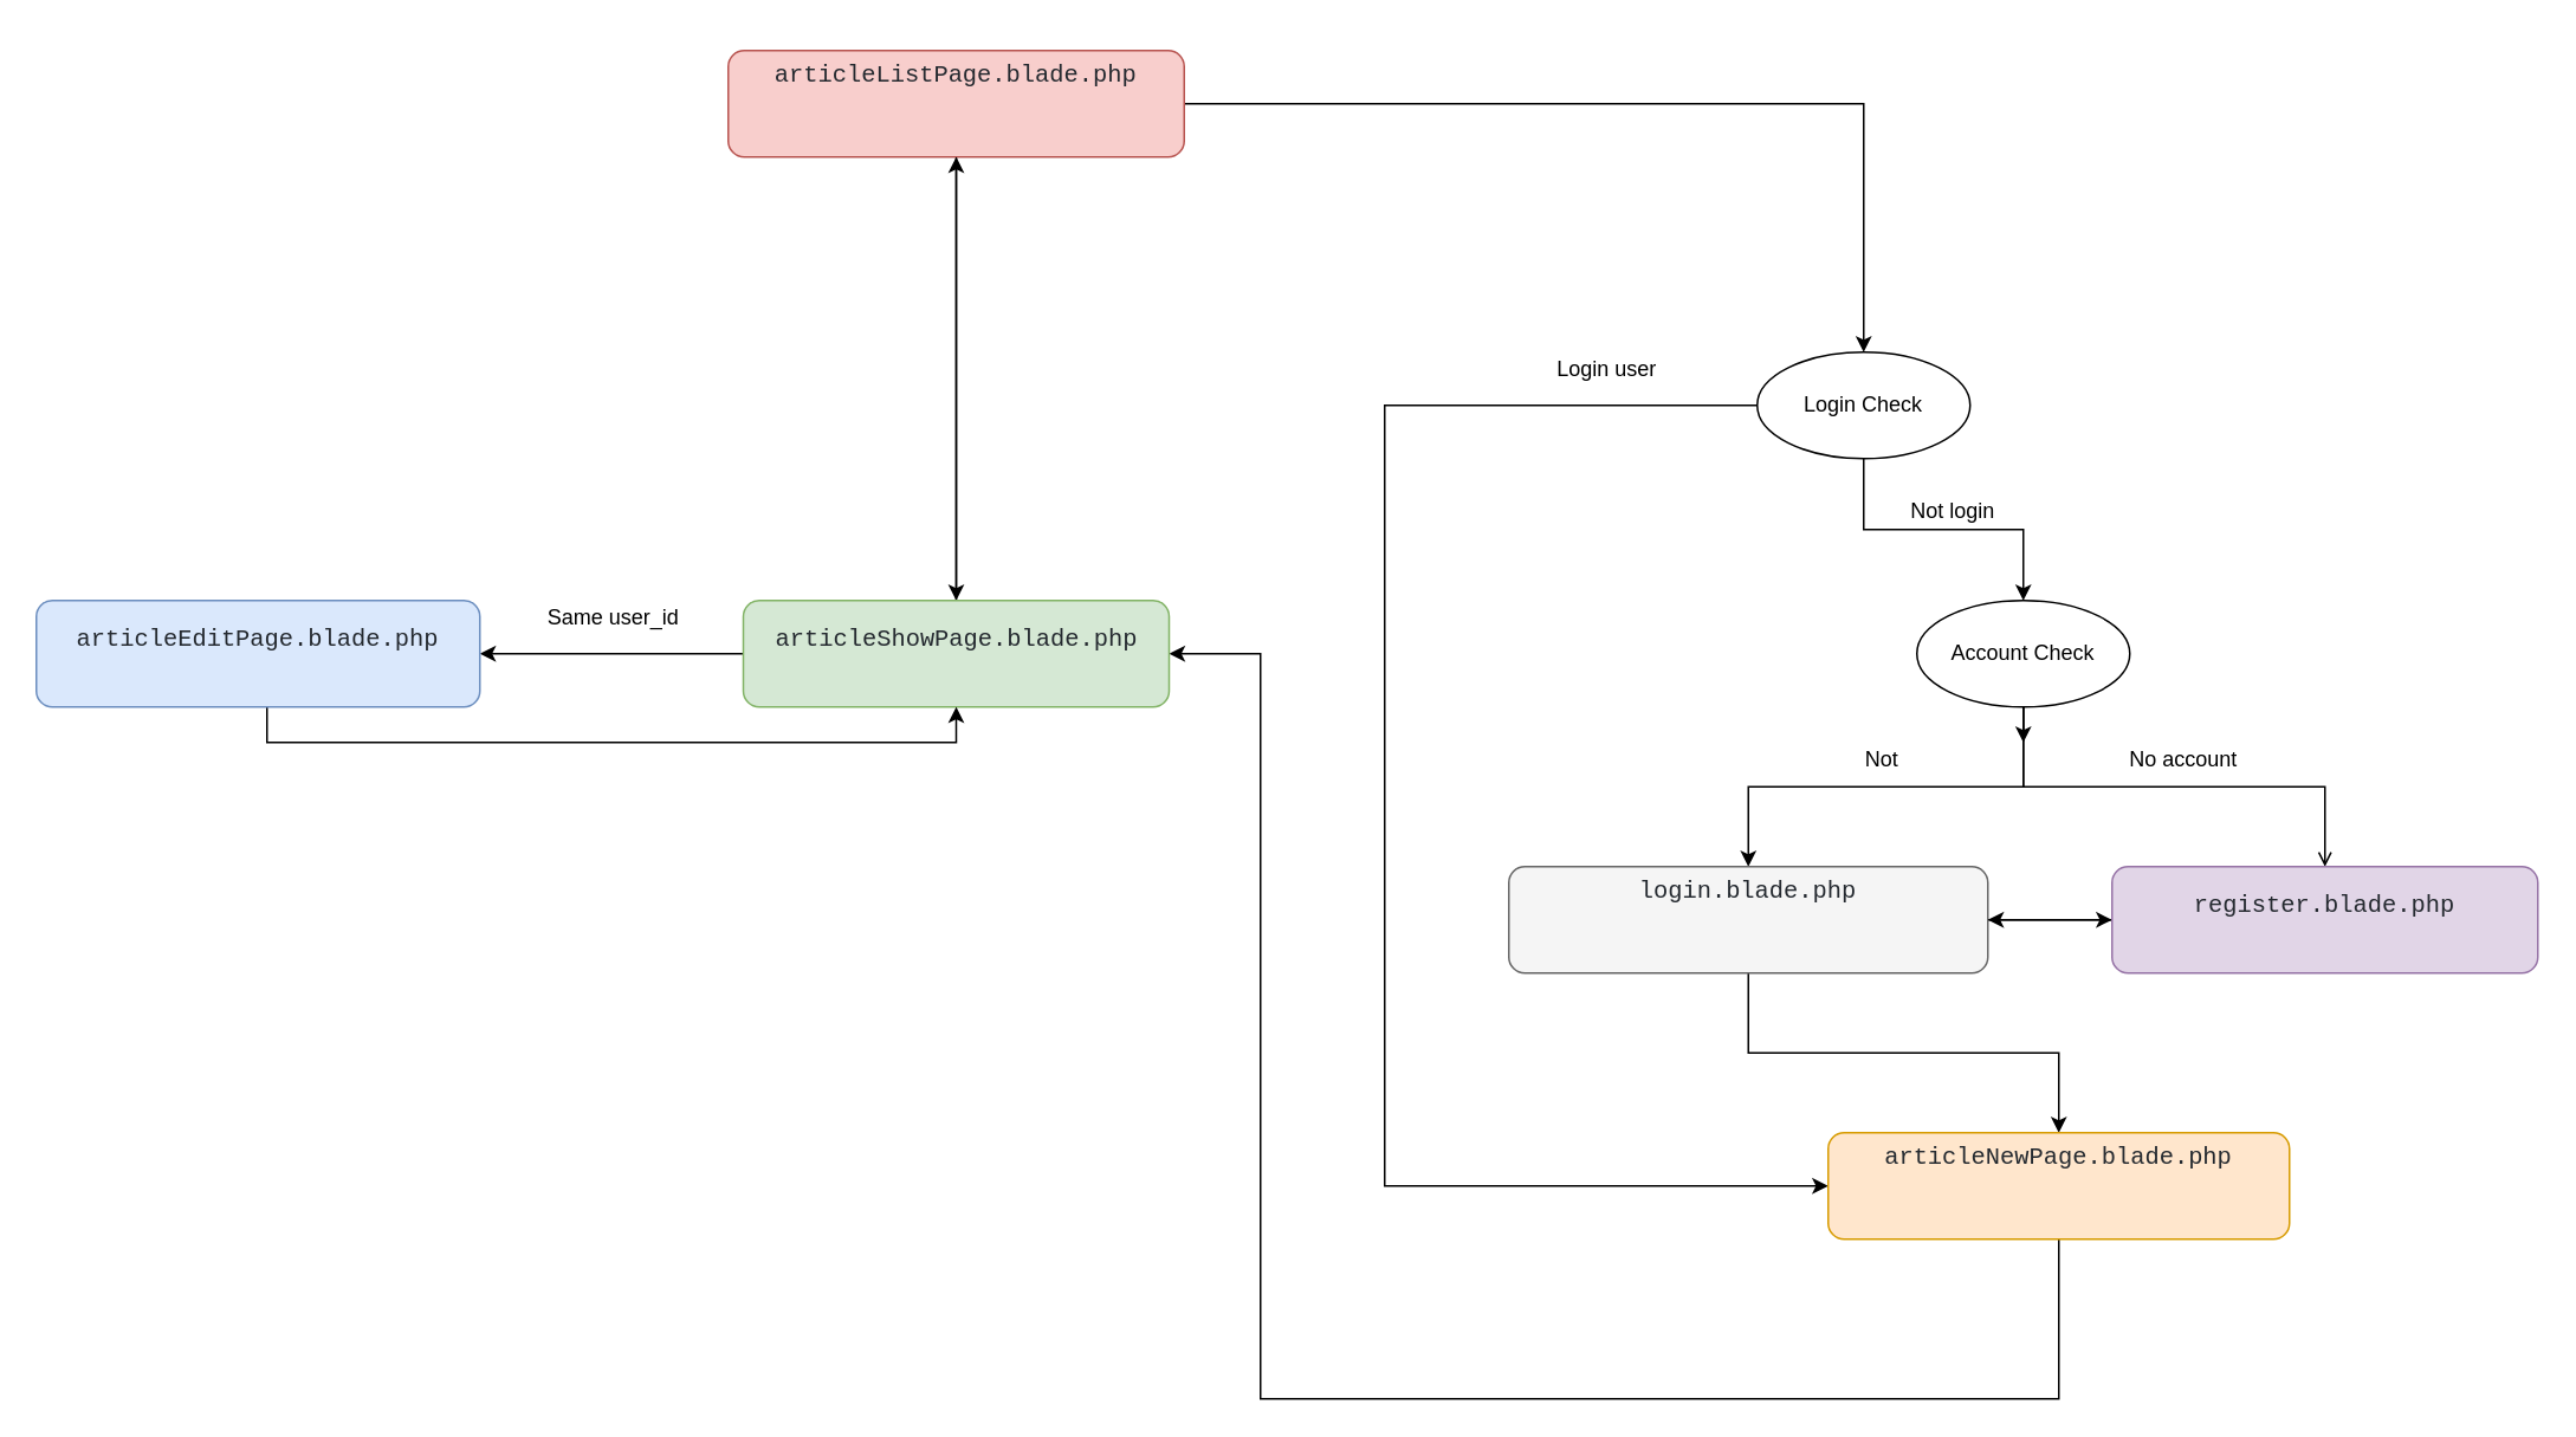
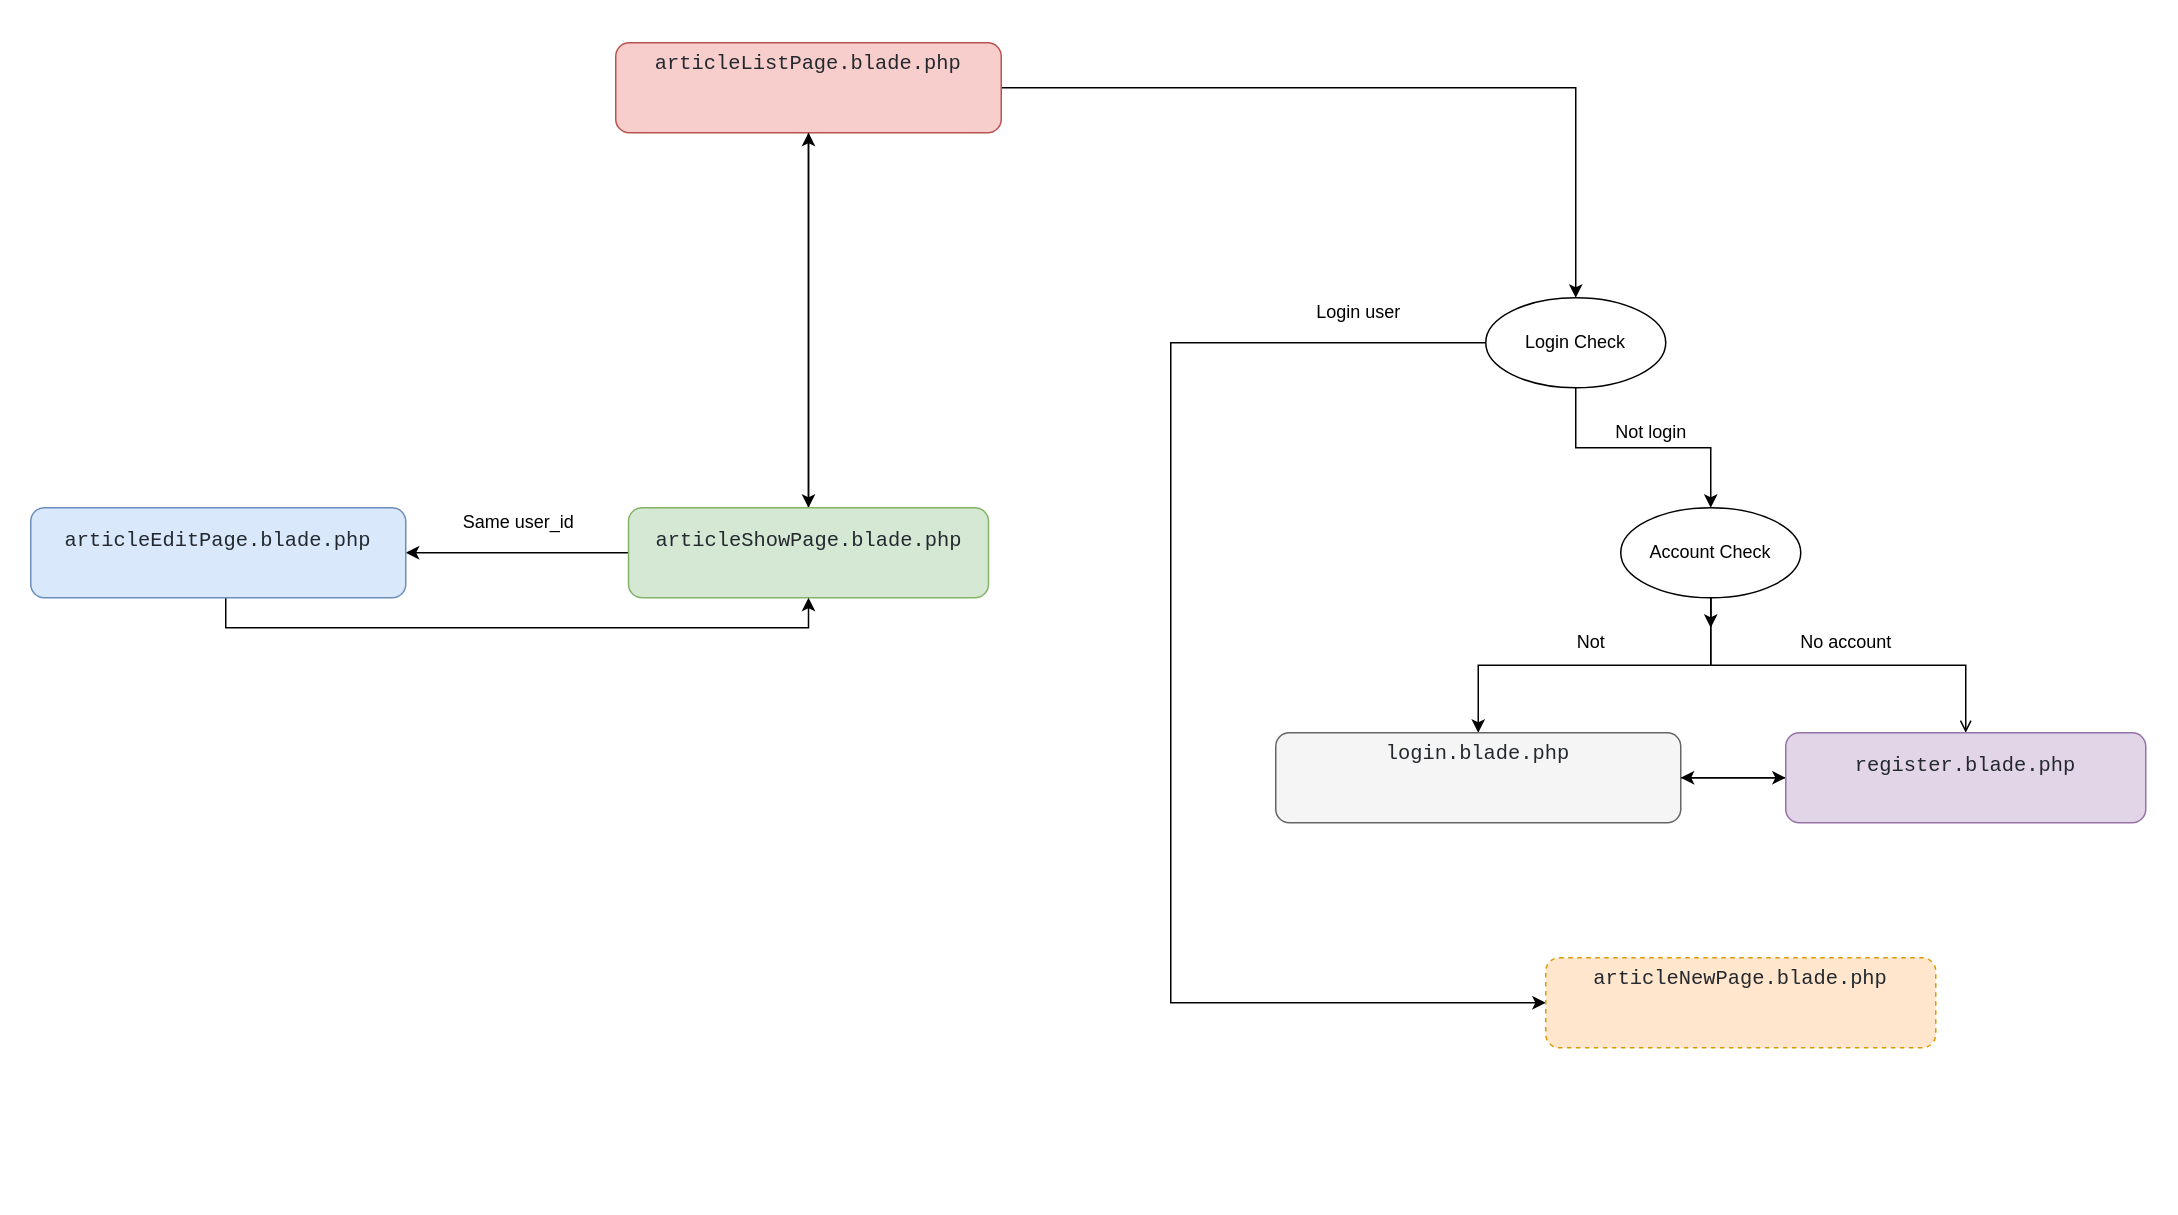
  <mxCell id="0" />
  <mxCell id="1" parent="0" />
  <mxCell id="2" value="" style="edgeStyle=orthogonalEdgeStyle;rounded=0;orthogonalLoop=1;jettySize=auto;html=1;" edge="1" parent="1" source="4" target="7"><mxGeometry relative="1" as="geometry" /></mxCell>
  <mxCell id="3" value="" style="edgeStyle=orthogonalEdgeStyle;rounded=0;orthogonalLoop=1;jettySize=auto;html=1;" edge="1" parent="1" source="4" target="21"><mxGeometry relative="1" as="geometry" /></mxCell>
  <mxCell id="4" value="&lt;pre style=&quot;box-sizing: border-box; font-family: ui-monospace, SFMono-Regular, &amp;quot;SF Mono&amp;quot;, Menlo, Consolas, &amp;quot;Liberation Mono&amp;quot;, monospace; font-size: 13.6px; margin-top: 0px; margin-bottom: 16px; overflow-wrap: normal; padding: 16px; overflow: auto; line-height: 1.45; background-color: var(--color-canvas-subtle); border-radius: 6px; color: rgb(36, 41, 47); text-align: start;&quot; class=&quot;notranslate&quot;&gt;&lt;pre style=&quot;box-sizing: border-box; font-family: ui-monospace, SFMono-Regular, &amp;quot;SF Mono&amp;quot;, Menlo, Consolas, &amp;quot;Liberation Mono&amp;quot;, monospace; margin-top: 0px; margin-bottom: 16px; overflow-wrap: normal; padding: 16px; overflow: auto; line-height: 1.45; background-color: var(--color-canvas-subtle); border-radius: 6px;&quot; class=&quot;notranslate&quot;&gt;&lt;code style=&quot;box-sizing: border-box; font-family: ui-monospace, SFMono-Regular, &amp;quot;SF Mono&amp;quot;, Menlo, Consolas, &amp;quot;Liberation Mono&amp;quot;, monospace; padding: 0px; margin: 0px; background: transparent; border-radius: 6px; word-break: normal; border: 0px; display: inline; overflow: visible; line-height: 1.25; overflow-wrap: normal;&quot; class=&quot;notranslate&quot;&gt;articleListPage.blade.php&lt;/code&gt;&lt;/pre&gt;&lt;/pre&gt;" style="rounded=1;whiteSpace=wrap;html=1;fillColor=#f8cecc;strokeColor=#b85450;" vertex="1" parent="1"><mxGeometry x="410" y="20" width="257" height="60" as="geometry" /></mxCell>
  <mxCell id="5" value="" style="edgeStyle=orthogonalEdgeStyle;rounded=0;orthogonalLoop=1;jettySize=auto;html=1;entryX=0;entryY=0.5;entryDx=0;entryDy=0;exitX=0;exitY=0.5;exitDx=0;exitDy=0;" edge="1" parent="1" source="7" target="18"><mxGeometry relative="1" as="geometry"><mxPoint x="900" y="330" as="targetPoint" /><Array as="points"><mxPoint x="780" y="220" /><mxPoint x="780" y="660" /></Array></mxGeometry></mxCell>
  <mxCell id="6" value="" style="edgeStyle=orthogonalEdgeStyle;rounded=0;orthogonalLoop=1;jettySize=auto;html=1;" edge="1" parent="1" source="7" target="11"><mxGeometry relative="1" as="geometry" /></mxCell>
  <mxCell id="7" value="Login Check" style="ellipse;whiteSpace=wrap;html=1;rounded=1;" vertex="1" parent="1"><mxGeometry x="990" y="190" width="120" height="60" as="geometry" /></mxCell>
  <mxCell id="8" value="" style="edgeStyle=orthogonalEdgeStyle;rounded=0;orthogonalLoop=1;jettySize=auto;html=1;" edge="1" parent="1" source="11" target="14"><mxGeometry relative="1" as="geometry" /></mxCell>
  <mxCell id="9" style="edgeStyle=orthogonalEdgeStyle;rounded=0;orthogonalLoop=1;jettySize=auto;html=1;" edge="1" parent="1" source="11"><mxGeometry relative="1" as="geometry"><mxPoint x="1140" y="410" as="targetPoint" /></mxGeometry></mxCell>
  <mxCell id="10" value="" style="edgeStyle=orthogonalEdgeStyle;rounded=0;orthogonalLoop=1;jettySize=auto;html=1;endArrow=open;" edge="1" parent="1" source="11" target="16"><mxGeometry relative="1" as="geometry" /></mxCell>
  <mxCell id="11" value="Account Check" style="ellipse;whiteSpace=wrap;html=1;rounded=1;" vertex="1" parent="1"><mxGeometry x="1080" y="330" width="120" height="60" as="geometry" /></mxCell>
- <mxCell id="12" style="edgeStyle=orthogonalEdgeStyle;rounded=0;orthogonalLoop=1;jettySize=auto;html=1;" edge="1" parent="1" source="14" target="18"><mxGeometry relative="1" as="geometry" /></mxCell>
  <mxCell id="13" style="edgeStyle=orthogonalEdgeStyle;rounded=0;orthogonalLoop=1;jettySize=auto;html=1;" edge="1" parent="1" source="14" target="16"><mxGeometry relative="1" as="geometry" /></mxCell>
  <mxCell id="14" value="&lt;pre style=&quot;box-sizing: border-box; font-family: ui-monospace, SFMono-Regular, &amp;quot;SF Mono&amp;quot;, Menlo, Consolas, &amp;quot;Liberation Mono&amp;quot;, monospace; font-size: 13.6px; margin-top: 0px; margin-bottom: 16px; overflow-wrap: normal; padding: 16px; overflow: auto; line-height: 1.45; background-color: var(--color-canvas-subtle); border-radius: 6px; color: rgb(36, 41, 47); text-align: start;&quot; class=&quot;notranslate&quot;&gt;&lt;pre style=&quot;box-sizing: border-box; font-family: ui-monospace, SFMono-Regular, &amp;quot;SF Mono&amp;quot;, Menlo, Consolas, &amp;quot;Liberation Mono&amp;quot;, monospace; margin-top: 0px; margin-bottom: 16px; overflow-wrap: normal; padding: 16px; overflow: auto; line-height: 1.45; background-color: var(--color-canvas-subtle); border-radius: 6px;&quot; class=&quot;notranslate&quot;&gt;&lt;code style=&quot;box-sizing: border-box; font-family: ui-monospace, SFMono-Regular, &amp;quot;SF Mono&amp;quot;, Menlo, Consolas, &amp;quot;Liberation Mono&amp;quot;, monospace; padding: 0px; margin: 0px; background: transparent; border-radius: 6px; word-break: normal; border: 0px; display: inline; overflow: visible; line-height: inherit; overflow-wrap: normal;&quot; class=&quot;notranslate&quot;&gt;login.blade.php&lt;/code&gt;&lt;/pre&gt;&lt;/pre&gt;" style="whiteSpace=wrap;html=1;rounded=1;fillColor=#f5f5f5;fontColor=#333333;strokeColor=#666666;" vertex="1" parent="1"><mxGeometry x="850" y="480" width="270" height="60" as="geometry" /></mxCell>
  <mxCell id="15" style="edgeStyle=orthogonalEdgeStyle;rounded=0;orthogonalLoop=1;jettySize=auto;html=1;entryX=1;entryY=0.5;entryDx=0;entryDy=0;" edge="1" parent="1" source="16" target="14"><mxGeometry relative="1" as="geometry" /></mxCell>
  <mxCell id="16" value="&lt;pre style=&quot;box-sizing: border-box; font-family: ui-monospace, SFMono-Regular, &amp;quot;SF Mono&amp;quot;, Menlo, Consolas, &amp;quot;Liberation Mono&amp;quot;, monospace; font-size: 13.6px; margin-top: 0px; margin-bottom: 16px; overflow-wrap: normal; padding: 16px; overflow: auto; line-height: 1.45; background-color: var(--color-canvas-subtle); border-radius: 6px; color: rgb(36, 41, 47); text-align: start;&quot; class=&quot;notranslate&quot;&gt;&lt;code style=&quot;box-sizing: border-box; font-family: ui-monospace, SFMono-Regular, &amp;quot;SF Mono&amp;quot;, Menlo, Consolas, &amp;quot;Liberation Mono&amp;quot;, monospace; padding: 0px; margin: 0px; background: transparent; border-radius: 6px; word-break: normal; border: 0px; display: inline; overflow: visible; line-height: inherit; overflow-wrap: normal;&quot; class=&quot;notranslate&quot;&gt;register.blade.php&lt;/code&gt;&lt;/pre&gt;" style="whiteSpace=wrap;html=1;rounded=1;fillColor=#e1d5e7;strokeColor=#9673a6;" vertex="1" parent="1"><mxGeometry x="1190" y="480" width="240" height="60" as="geometry" /></mxCell>
- <mxCell id="17" style="edgeStyle=orthogonalEdgeStyle;rounded=0;orthogonalLoop=1;jettySize=auto;html=1;entryX=1;entryY=0.5;entryDx=0;entryDy=0;" edge="1" parent="1" source="18" target="21"><mxGeometry relative="1" as="geometry"><mxPoint x="1160" y="901" as="targetPoint" /><Array as="points"><mxPoint x="1160" y="780" /><mxPoint x="710" y="780" /><mxPoint x="710" y="360" /></Array></mxGeometry></mxCell>
- <mxCell id="18" value="&lt;pre style=&quot;box-sizing: border-box; font-family: ui-monospace, SFMono-Regular, &amp;quot;SF Mono&amp;quot;, Menlo, Consolas, &amp;quot;Liberation Mono&amp;quot;, monospace; font-size: 13.6px; margin-top: 0px; margin-bottom: 16px; overflow-wrap: normal; padding: 16px; overflow: auto; line-height: 1.45; background-color: var(--color-canvas-subtle); border-radius: 6px; color: rgb(36, 41, 47); text-align: start;&quot; class=&quot;notranslate&quot;&gt;&lt;pre style=&quot;box-sizing: border-box; font-family: ui-monospace, SFMono-Regular, &amp;quot;SF Mono&amp;quot;, Menlo, Consolas, &amp;quot;Liberation Mono&amp;quot;, monospace; margin-top: 0px; margin-bottom: 16px; overflow-wrap: normal; padding: 16px; overflow: auto; line-height: 1.45; background-color: var(--color-canvas-subtle); border-radius: 6px;&quot; class=&quot;notranslate&quot;&gt;&lt;code style=&quot;box-sizing: border-box; font-family: ui-monospace, SFMono-Regular, &amp;quot;SF Mono&amp;quot;, Menlo, Consolas, &amp;quot;Liberation Mono&amp;quot;, monospace; padding: 0px; margin: 0px; background: transparent; border-radius: 6px; word-break: normal; border: 0px; display: inline; overflow: visible; line-height: inherit; overflow-wrap: normal;&quot; class=&quot;notranslate&quot;&gt;articleNewPage.blade.php&lt;/code&gt;&lt;/pre&gt;&lt;/pre&gt;" style="whiteSpace=wrap;html=1;rounded=1;fillColor=#ffe6cc;strokeColor=#d79b00;" vertex="1" parent="1"><mxGeometry x="1030" y="630" width="260" height="60" as="geometry" /></mxCell>
+ <mxCell id="18" value="&lt;pre style=&quot;box-sizing: border-box; font-family: ui-monospace, SFMono-Regular, &amp;quot;SF Mono&amp;quot;, Menlo, Consolas, &amp;quot;Liberation Mono&amp;quot;, monospace; font-size: 13.6px; margin-top: 0px; margin-bottom: 16px; overflow-wrap: normal; padding: 16px; overflow: auto; line-height: 1.45; background-color: var(--color-canvas-subtle); border-radius: 6px; color: rgb(36, 41, 47); text-align: start;&quot; class=&quot;notranslate&quot;&gt;&lt;pre style=&quot;box-sizing: border-box; font-family: ui-monospace, SFMono-Regular, &amp;quot;SF Mono&amp;quot;, Menlo, Consolas, &amp;quot;Liberation Mono&amp;quot;, monospace; margin-top: 0px; margin-bottom: 16px; overflow-wrap: normal; padding: 16px; overflow: auto; line-height: 1.45; background-color: var(--color-canvas-subtle); border-radius: 6px;&quot; class=&quot;notranslate&quot;&gt;&lt;code style=&quot;box-sizing: border-box; font-family: ui-monospace, SFMono-Regular, &amp;quot;SF Mono&amp;quot;, Menlo, Consolas, &amp;quot;Liberation Mono&amp;quot;, monospace; padding: 0px; margin: 0px; background: transparent; border-radius: 6px; word-break: normal; border: 0px; display: inline; overflow: visible; line-height: inherit; overflow-wrap: normal;&quot; class=&quot;notranslate&quot;&gt;articleNewPage.blade.php&lt;/code&gt;&lt;/pre&gt;&lt;/pre&gt;" style="whiteSpace=wrap;html=1;rounded=1;fillColor=#ffe6cc;strokeColor=#d79b00;dashed=1;" vertex="1" parent="1"><mxGeometry x="1030" y="630" width="260" height="60" as="geometry" /></mxCell>
  <mxCell id="19" style="edgeStyle=orthogonalEdgeStyle;rounded=0;orthogonalLoop=1;jettySize=auto;html=1;" edge="1" parent="1" source="21" target="23"><mxGeometry relative="1" as="geometry"><mxPoint x="538.5" y="530" as="targetPoint" /></mxGeometry></mxCell>
  <mxCell id="20" style="edgeStyle=orthogonalEdgeStyle;rounded=0;orthogonalLoop=1;jettySize=auto;html=1;entryX=0.5;entryY=1;entryDx=0;entryDy=0;" edge="1" parent="1" source="21" target="4"><mxGeometry relative="1" as="geometry" /></mxCell>
  <mxCell id="21" value="&lt;pre style=&quot;box-sizing: border-box; font-family: ui-monospace, SFMono-Regular, &amp;quot;SF Mono&amp;quot;, Menlo, Consolas, &amp;quot;Liberation Mono&amp;quot;, monospace; font-size: 13.6px; margin-top: 0px; margin-bottom: 16px; overflow-wrap: normal; padding: 16px; overflow: auto; line-height: 1.45; background-color: var(--color-canvas-subtle); border-radius: 6px; color: rgb(36, 41, 47); text-align: start;&quot; class=&quot;notranslate&quot;&gt;&lt;code style=&quot;box-sizing: border-box; font-family: ui-monospace, SFMono-Regular, &amp;quot;SF Mono&amp;quot;, Menlo, Consolas, &amp;quot;Liberation Mono&amp;quot;, monospace; padding: 0px; margin: 0px; background: transparent; border-radius: 6px; word-break: normal; border: 0px; display: inline; overflow: visible; line-height: inherit; overflow-wrap: normal;&quot; class=&quot;notranslate&quot;&gt;articleShowPage.blade.php&lt;/code&gt;&lt;/pre&gt;" style="whiteSpace=wrap;html=1;fillColor=#d5e8d4;strokeColor=#82b366;rounded=1;" vertex="1" parent="1"><mxGeometry x="418.5" y="330" width="240" height="60" as="geometry" /></mxCell>
  <mxCell id="22" value="" style="edgeStyle=orthogonalEdgeStyle;rounded=0;orthogonalLoop=1;jettySize=auto;html=1;entryX=0.5;entryY=1;entryDx=0;entryDy=0;" edge="1" parent="1" source="23" target="21"><mxGeometry relative="1" as="geometry"><mxPoint x="160" y="690" as="targetPoint" /><Array as="points"><mxPoint x="150" y="410" /><mxPoint x="539" y="410" /></Array></mxGeometry></mxCell>
  <mxCell id="23" value="&lt;pre style=&quot;box-sizing: border-box; font-family: ui-monospace, SFMono-Regular, &amp;quot;SF Mono&amp;quot;, Menlo, Consolas, &amp;quot;Liberation Mono&amp;quot;, monospace; font-size: 13.6px; margin-top: 0px; margin-bottom: 16px; overflow-wrap: normal; padding: 16px; overflow: auto; line-height: 1.45; background-color: var(--color-canvas-subtle); border-radius: 6px; color: rgb(36, 41, 47); text-align: start;&quot; class=&quot;notranslate&quot;&gt;&lt;code style=&quot;box-sizing: border-box; font-family: ui-monospace, SFMono-Regular, &amp;quot;SF Mono&amp;quot;, Menlo, Consolas, &amp;quot;Liberation Mono&amp;quot;, monospace; padding: 0px; margin: 0px; background: transparent; border-radius: 6px; word-break: normal; border: 0px; display: inline; overflow: visible; line-height: inherit; overflow-wrap: normal;&quot; class=&quot;notranslate&quot;&gt;articleEditPage.blade.php&lt;/code&gt;&lt;/pre&gt;" style="rounded=1;whiteSpace=wrap;html=1;fillColor=#dae8fc;strokeColor=#6c8ebf;" vertex="1" parent="1"><mxGeometry x="20" y="330" width="250" height="60" as="geometry" /></mxCell>
  <mxCell id="24" value="Login user" style="text;html=1;align=center;verticalAlign=middle;resizable=0;points=[];autosize=1;strokeColor=none;fillColor=none;" vertex="1" parent="1"><mxGeometry x="870" y="190" width="70" height="20" as="geometry" /></mxCell>
  <mxCell id="25" value="Not login" style="text;html=1;align=center;verticalAlign=middle;resizable=0;points=[];autosize=1;strokeColor=none;fillColor=none;" vertex="1" parent="1"><mxGeometry x="1070" y="270" width="60" height="20" as="geometry" /></mxCell>
  <mxCell id="26" value="Not" style="text;html=1;align=center;verticalAlign=middle;resizable=0;points=[];autosize=1;strokeColor=none;fillColor=none;" vertex="1" parent="1"><mxGeometry x="1030" y="410" width="60" height="20" as="geometry" /></mxCell>
  <mxCell id="27" value="No account" style="text;html=1;align=center;verticalAlign=middle;resizable=0;points=[];autosize=1;strokeColor=none;fillColor=none;" vertex="1" parent="1"><mxGeometry x="1190" y="410" width="80" height="20" as="geometry" /></mxCell>
  <mxCell id="28" value="Same user_id" style="text;html=1;align=center;verticalAlign=middle;resizable=0;points=[];autosize=1;strokeColor=none;fillColor=none;" vertex="1" parent="1"><mxGeometry x="300" y="330" width="90" height="20" as="geometry" /></mxCell>
